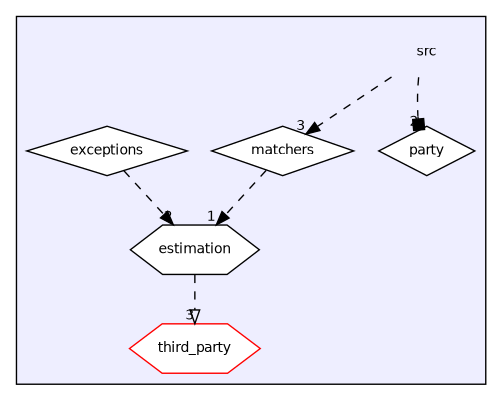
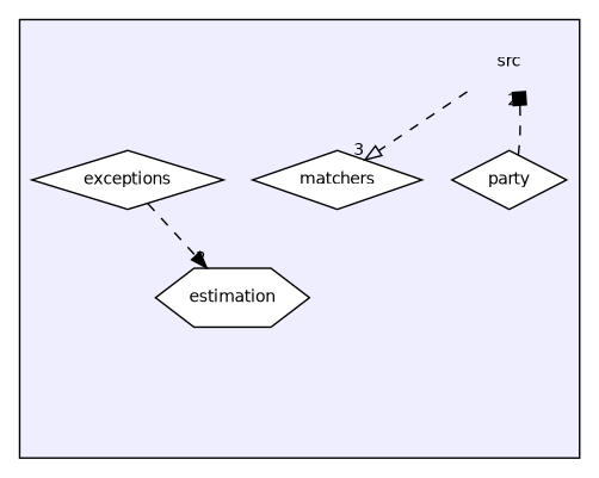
  digraph {
    compound=true
    node [fontname=Helvetica fontsize=10 shape=diamond color=black fillcolor=white style=filled]
    edge [arrowhead=onormal headlabel=3 labeldistance=1.5 labelfontname=Helvetica labelfontsize=10 style=dashed]
    n1 [label=src shape=plaintext color="" fillcolor="" style=""]
    n2 [label=estimation shape=hexagon]
    n3 [label=exceptions]
    n4 [label=matchers]
    n5 [label=party]
-   n6 [color=red label=third_party shape=hexagon]
    subgraph cluster_1 {
      bgcolor="#eeeeff"
      pencolor=black
      n1
      n2
      n3
      n4
      n5
-     n6
    }
-   n1 -> n4 [arrowhead=normal]
-   n1 -> n5 [arrowhead=box headlabel=2]
-   n2 -> n6
+   n1 -> n4
+   n5 -> n1 [arrowhead=box headlabel=2]
    n3 -> n2 [arrowhead=normal headlabel=2]
-   n4 -> n2 [arrowhead=normal headlabel=1]
  }
